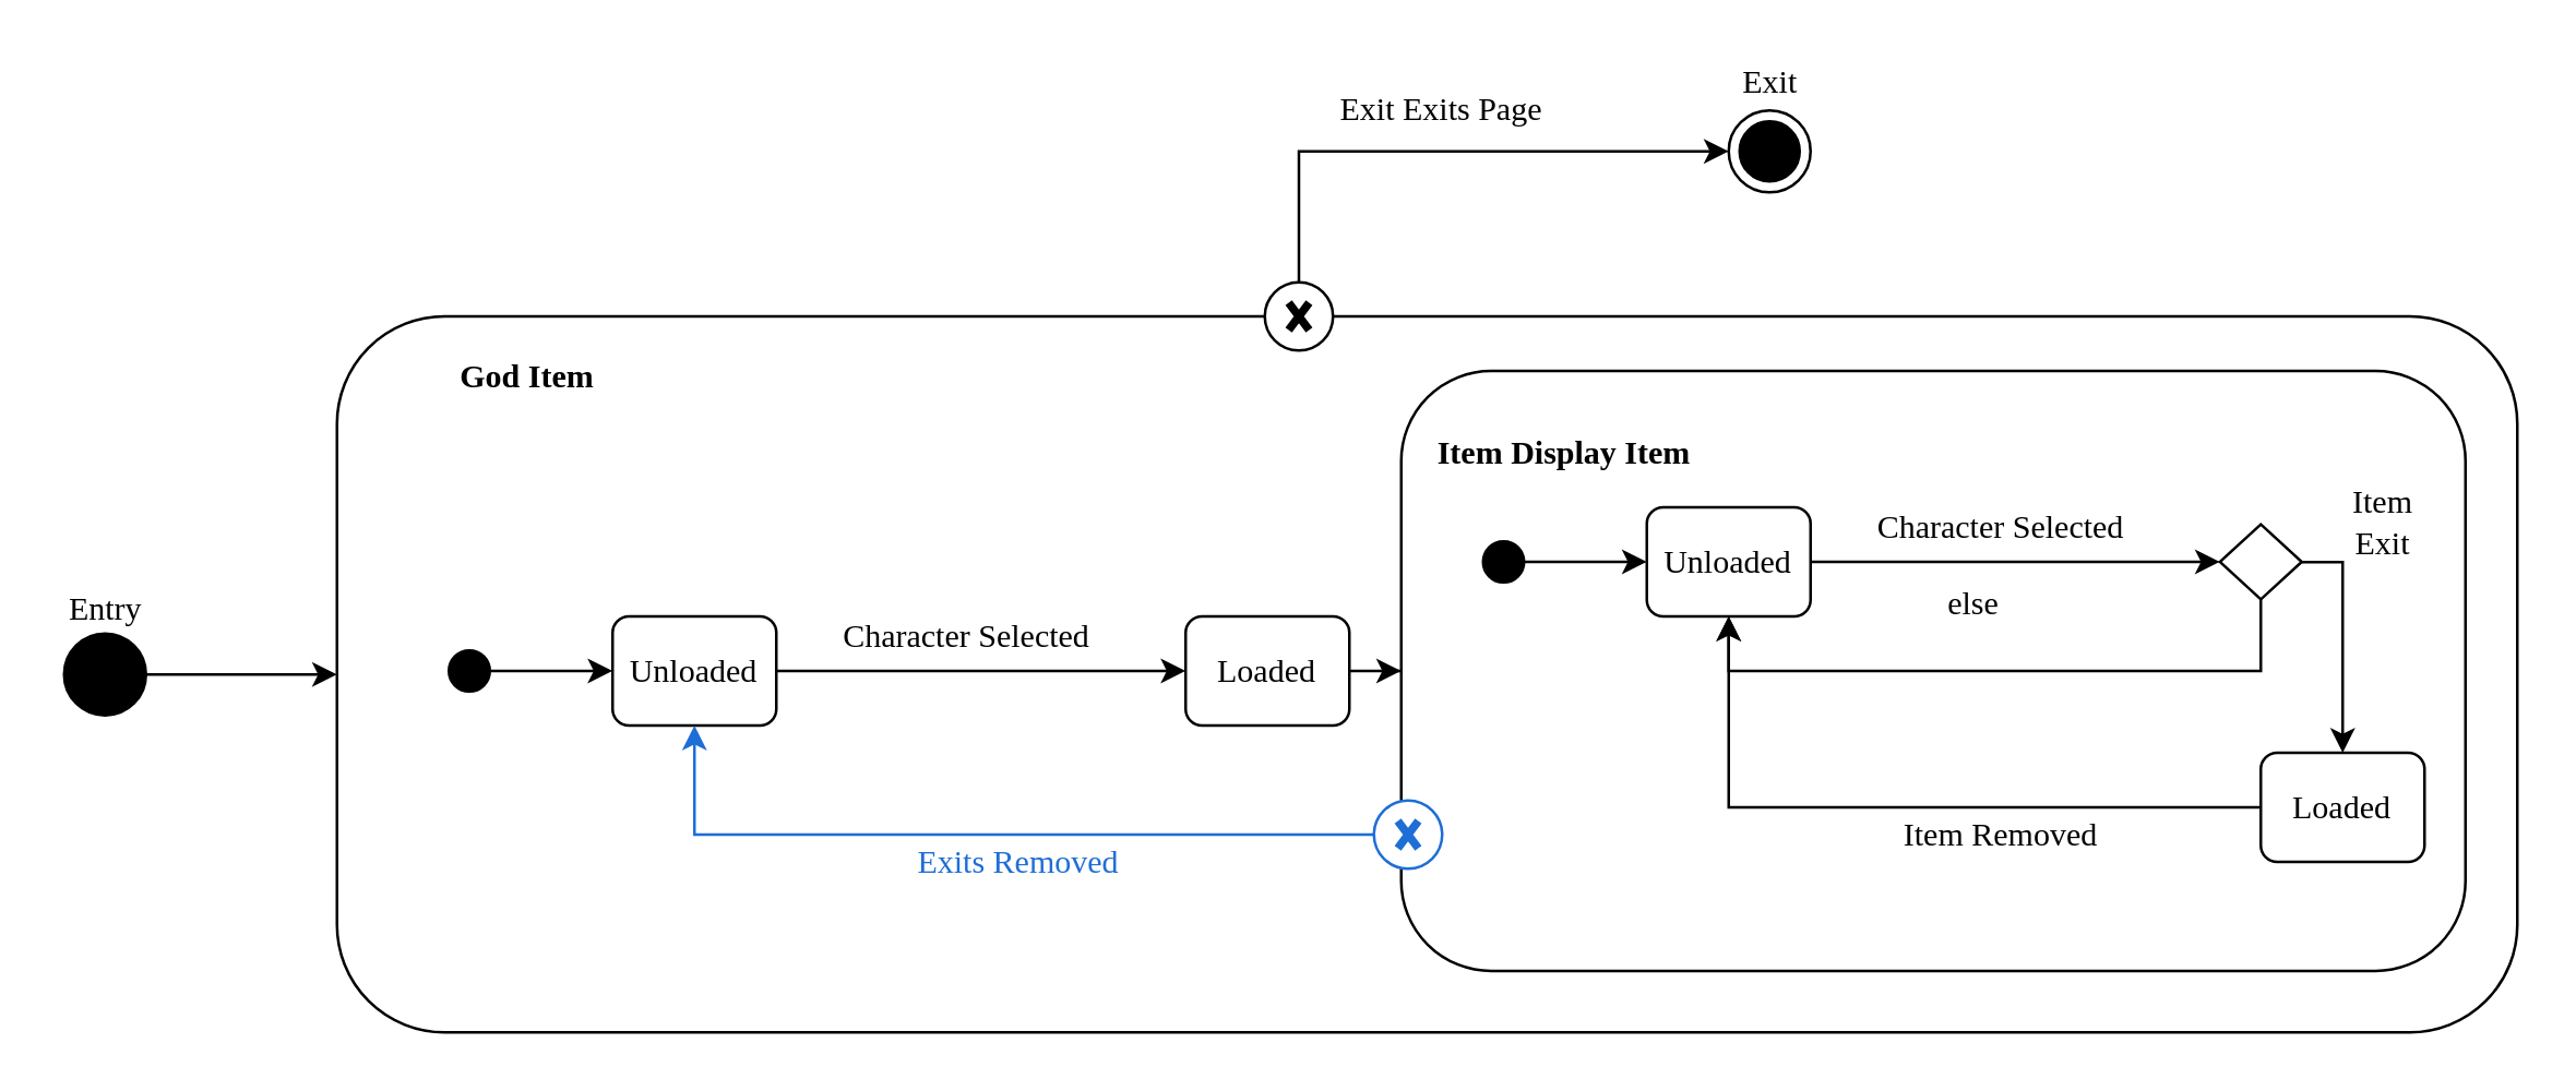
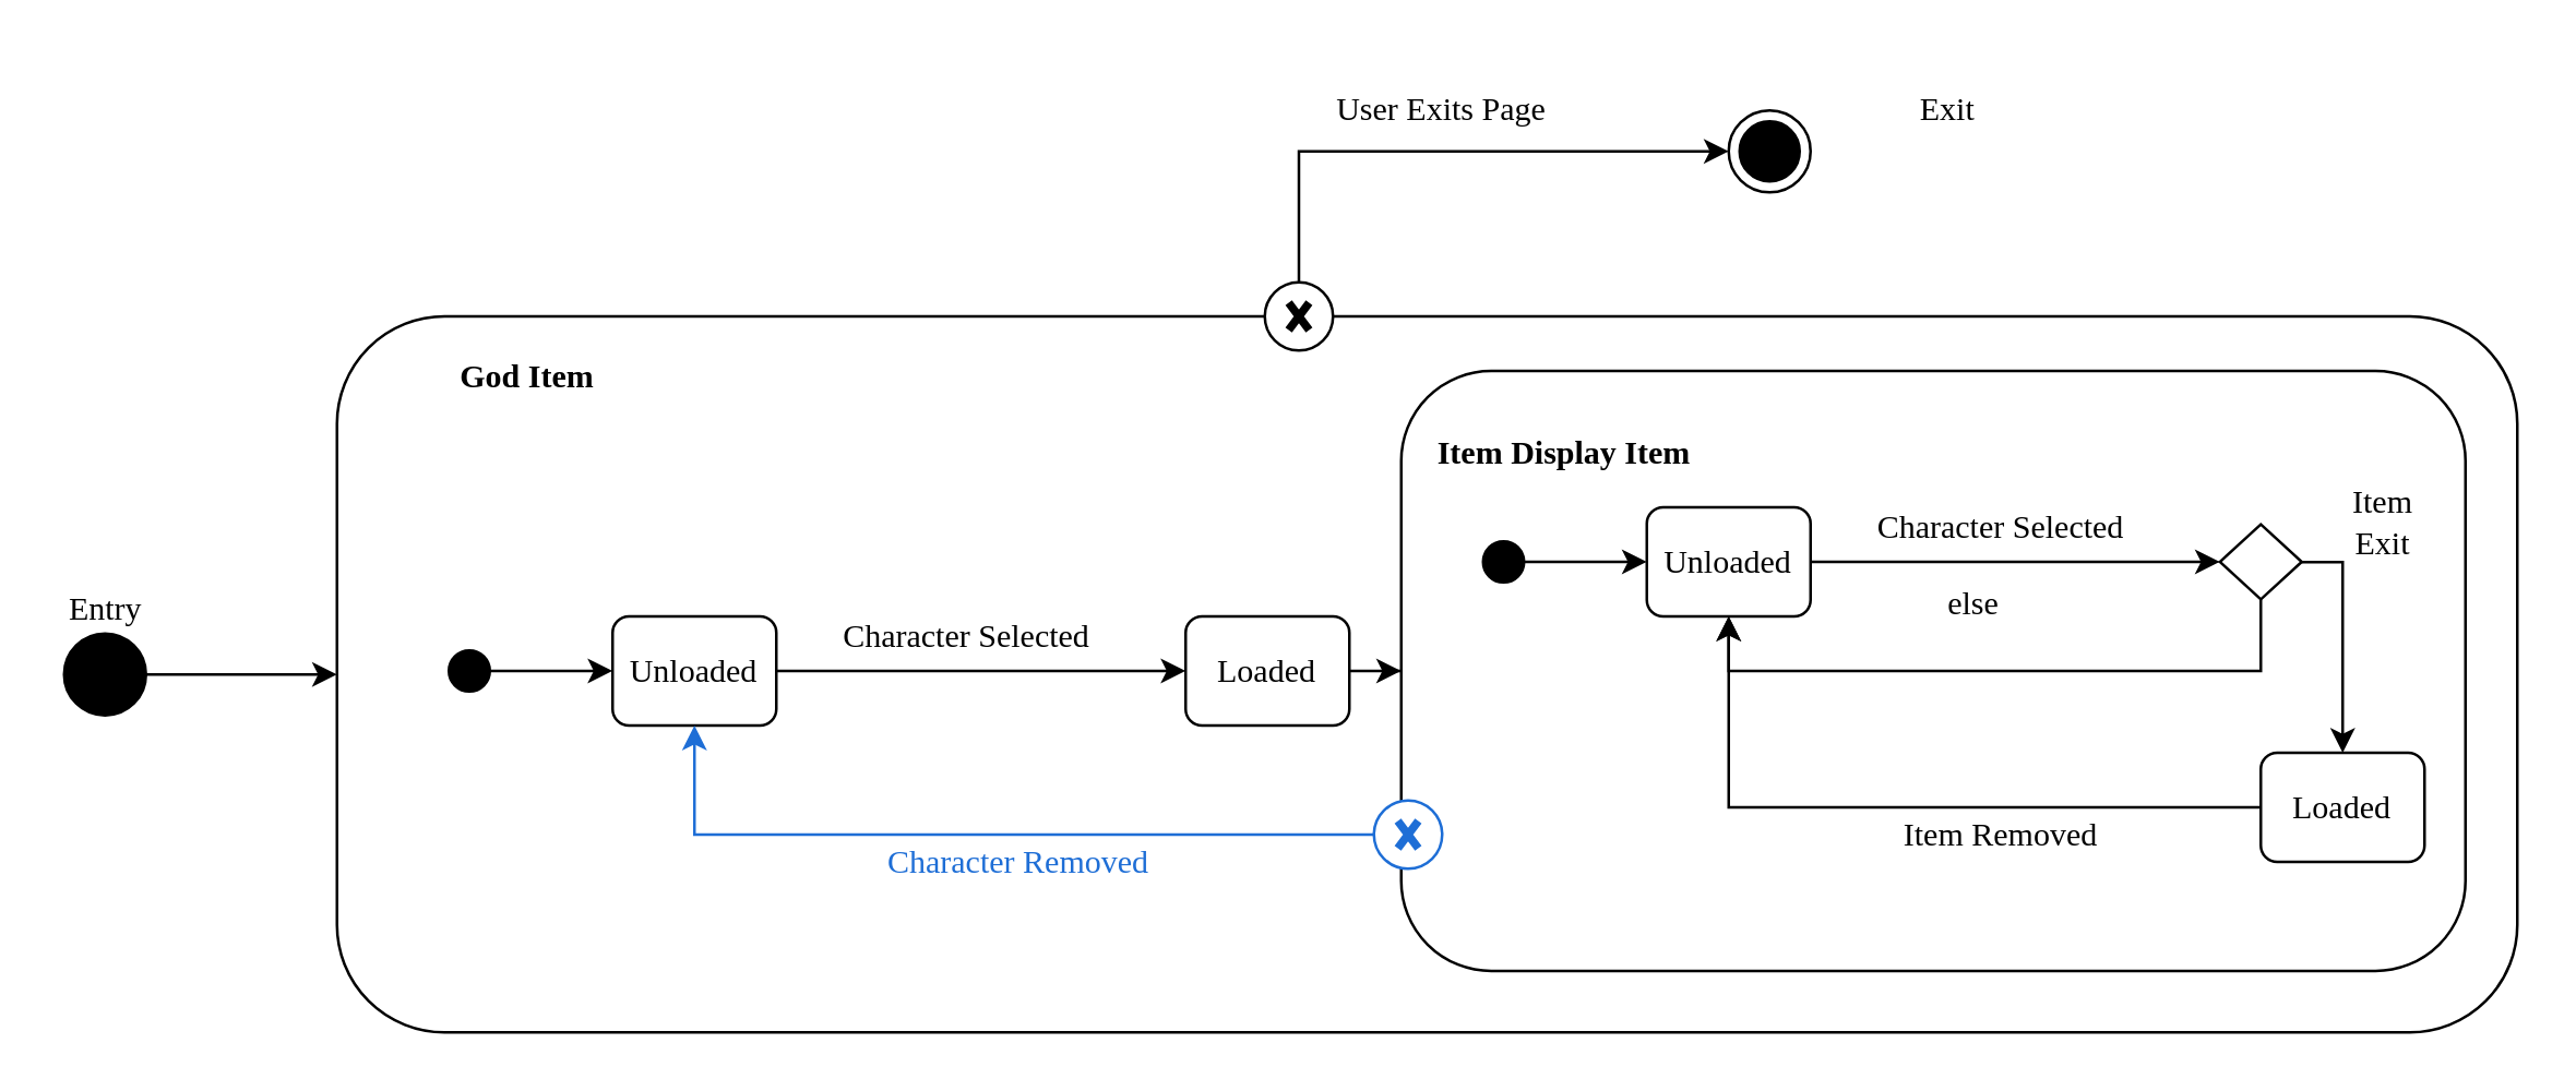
  <mxCell id="0" />
  <mxCell id="1" parent="0" />
  <mxCell id="2" value="" style="rounded=1;whiteSpace=wrap;html=1;" vertex="1" parent="1"><mxGeometry x="123" y="115.5" width="799" height="262.5" as="geometry" /></mxCell>
  <mxCell id="3" style="edgeStyle=orthogonalEdgeStyle;rounded=0;orthogonalLoop=1;jettySize=auto;html=1;" edge="1" parent="1" source="4" target="2"><mxGeometry relative="1" as="geometry" /></mxCell>
  <mxCell id="4" value="" style="ellipse;whiteSpace=wrap;html=1;aspect=fixed;fillColor=#000000;verticalAlign=bottom;" vertex="1" parent="1"><mxGeometry y="231.75" width="30" height="30" as="geometry" x="23" /></mxCell>
  <mxCell id="5" value="" style="ellipse;html=1;shape=endState;fillColor=#000000;strokeColor=#000000;" vertex="1" parent="1"><mxGeometry x="633" y="40" width="30" height="30" as="geometry" /></mxCell>
  <mxCell id="6" value="Entry" style="text;html=1;strokeColor=none;fillColor=none;align=center;verticalAlign=middle;whiteSpace=wrap;rounded=0;fontFamily=Roboto Monospace;fontSource=https%3A%2F%2Ffonts.googleapis.com%2Fcss%3Ffamily%3DRoboto%2BMonospace;" vertex="1" parent="1"><mxGeometry x="20.5" y="213" width="35" height="20" as="geometry" /></mxCell>
- <mxCell id="7" value="Exit" style="text;html=1;strokeColor=none;fillColor=none;align=center;verticalAlign=middle;whiteSpace=wrap;rounded=0;fontFamily=Roboto Monospace;fontSource=https%3A%2F%2Ffonts.googleapis.com%2Fcss%3Ffamily%3DRoboto%2BMonospace;" vertex="1" parent="1"><mxGeometry x="630.5" y="20" width="35" height="20" as="geometry" /></mxCell>
+ <mxCell id="7" value="Exit" style="text;html=1;strokeColor=none;fillColor=none;align=center;verticalAlign=middle;whiteSpace=wrap;rounded=0;fontFamily=Roboto Monospace;fontSource=https%3A%2F%2Ffonts.googleapis.com%2Fcss%3Ffamily%3DRoboto%2BMonospace;" vertex="1" parent="1"><mxGeometry x="695.5" y="30" width="35" height="20" as="geometry" /></mxCell>
  <mxCell id="8" style="edgeStyle=orthogonalEdgeStyle;rounded=0;orthogonalLoop=1;jettySize=auto;html=1;" edge="1" parent="1" source="9" target="11"><mxGeometry relative="1" as="geometry" /></mxCell>
  <mxCell id="9" value="&lt;font face=&quot;Roboto Monospace&quot;&gt;Unloaded&lt;/font&gt;" style="rounded=1;whiteSpace=wrap;html=1;" vertex="1" parent="1"><mxGeometry x="224" y="225.5" width="60" height="40" as="geometry" /></mxCell>
  <mxCell id="10" style="edgeStyle=orthogonalEdgeStyle;rounded=0;orthogonalLoop=1;jettySize=auto;html=1;" edge="1" parent="1" source="11" target="20"><mxGeometry relative="1" as="geometry" /></mxCell>
  <mxCell id="11" value="&lt;font face=&quot;Roboto Monospace&quot;&gt;Loaded&lt;/font&gt;" style="rounded=1;whiteSpace=wrap;html=1;" vertex="1" parent="1"><mxGeometry x="434" y="225.5" width="60" height="40" as="geometry" /></mxCell>
  <mxCell id="12" style="edgeStyle=orthogonalEdgeStyle;rounded=0;orthogonalLoop=1;jettySize=auto;html=1;entryX=0;entryY=0.5;entryDx=0;entryDy=0;" edge="1" parent="1" source="13" target="5"><mxGeometry relative="1" as="geometry"><Array as="points"><mxPoint x="475" y="55" /></Array></mxGeometry></mxCell>
  <mxCell id="13" value="" style="ellipse;whiteSpace=wrap;html=1;aspect=fixed;" vertex="1" parent="1"><mxGeometry x="463" y="103" width="25" height="25" as="geometry" /></mxCell>
  <mxCell id="14" value="" style="shape=umlDestroy;whiteSpace=wrap;html=1;strokeWidth=3;targetShapes=umlLifeline;" vertex="1" parent="1"><mxGeometry x="471.75" y="110.5" width="7.5" height="10" as="geometry" /></mxCell>
- <mxCell id="15" value="&lt;font face=&quot;Roboto Monospace&quot;&gt;Exit Exits Page&lt;br&gt;&lt;/font&gt;" style="text;html=1;strokeColor=none;fillColor=none;align=center;verticalAlign=middle;whiteSpace=wrap;rounded=0;" vertex="1" parent="1"><mxGeometry x="478" y="35" width="100" height="10" as="geometry" /></mxCell>
+ <mxCell id="15" value="&lt;font face=&quot;Roboto Monospace&quot;&gt;User Exits Page&lt;br&gt;&lt;/font&gt;" style="text;html=1;strokeColor=none;fillColor=none;align=center;verticalAlign=middle;whiteSpace=wrap;rounded=0;" vertex="1" parent="1"><mxGeometry x="478" y="35" width="100" height="10" as="geometry" /></mxCell>
  <mxCell id="16" value="God Item" style="text;html=1;strokeColor=none;fillColor=none;align=center;verticalAlign=middle;whiteSpace=wrap;rounded=0;fontFamily=Roboto Monospace;fontSource=https%3A%2F%2Ffonts.googleapis.com%2Fcss%3Ffamily%3DRoboto%2BMonospace;fontStyle=1" vertex="1" parent="1"><mxGeometry x="143" width="100" height="20" as="geometry" y="128" /></mxCell>
  <mxCell id="17" style="edgeStyle=orthogonalEdgeStyle;rounded=0;orthogonalLoop=1;jettySize=auto;html=1;" edge="1" parent="1" source="18" target="9"><mxGeometry relative="1" as="geometry" /></mxCell>
  <mxCell id="18" value="" style="ellipse;whiteSpace=wrap;html=1;aspect=fixed;fillColor=#000000;verticalAlign=bottom;" vertex="1" parent="1"><mxGeometry x="164" y="238" width="15" height="15" as="geometry" /></mxCell>
  <mxCell id="19" value="&lt;font face=&quot;Roboto Monospace&quot;&gt;Character Selected&lt;br&gt;&lt;/font&gt;" style="text;html=1;strokeColor=none;fillColor=none;align=center;verticalAlign=middle;whiteSpace=wrap;rounded=0;" vertex="1" parent="1"><mxGeometry x="304" y="228" width="100" height="10" as="geometry" /></mxCell>
  <mxCell id="20" value="" style="rounded=1;whiteSpace=wrap;html=1;" vertex="1" parent="1"><mxGeometry x="513" y="135.5" width="390" height="220" as="geometry" /></mxCell>
  <mxCell id="21" value="Item Display Item" style="text;html=1;strokeColor=none;fillColor=none;align=center;verticalAlign=middle;whiteSpace=wrap;rounded=0;fontFamily=Roboto Monospace;fontSource=https%3A%2F%2Ffonts.googleapis.com%2Fcss%3Ffamily%3DRoboto%2BMonospace;fontStyle=1" vertex="1" parent="1"><mxGeometry x="523" y="155.5" width="100" height="20" as="geometry" /></mxCell>
  <mxCell id="22" style="edgeStyle=orthogonalEdgeStyle;rounded=0;orthogonalLoop=1;jettySize=auto;html=1;" edge="1" parent="1" source="23"><mxGeometry relative="1" as="geometry"><mxPoint x="813" y="205.5" as="targetPoint" /></mxGeometry></mxCell>
  <mxCell id="23" value="&lt;font face=&quot;Roboto Monospace&quot;&gt;Unloaded&lt;/font&gt;" style="rounded=1;whiteSpace=wrap;html=1;" vertex="1" parent="1"><mxGeometry x="603" y="185.5" width="60" height="40" as="geometry" /></mxCell>
  <mxCell id="24" style="edgeStyle=orthogonalEdgeStyle;rounded=0;orthogonalLoop=1;jettySize=auto;html=1;" edge="1" parent="1" source="25" target="23"><mxGeometry relative="1" as="geometry" /></mxCell>
  <mxCell id="25" value="" style="ellipse;whiteSpace=wrap;html=1;aspect=fixed;fillColor=#000000;verticalAlign=bottom;" vertex="1" parent="1"><mxGeometry x="543" y="198" width="15" height="15" as="geometry" /></mxCell>
  <mxCell id="26" value="&lt;font face=&quot;Roboto Monospace&quot;&gt;Character Selected&lt;br&gt;&lt;/font&gt;" style="text;html=1;strokeColor=none;fillColor=none;align=center;verticalAlign=middle;whiteSpace=wrap;rounded=0;" vertex="1" parent="1"><mxGeometry x="683" y="188" width="100" height="10" as="geometry" /></mxCell>
  <mxCell id="27" style="edgeStyle=orthogonalEdgeStyle;rounded=0;orthogonalLoop=1;jettySize=auto;html=1;entryX=0.5;entryY=1;entryDx=0;entryDy=0;" edge="1" parent="1" source="29" target="23"><mxGeometry relative="1" as="geometry"><Array as="points"><mxPoint x="828" y="245.5" /><mxPoint x="633" y="245.5" /></Array></mxGeometry></mxCell>
  <mxCell id="28" style="edgeStyle=orthogonalEdgeStyle;rounded=0;orthogonalLoop=1;jettySize=auto;html=1;" edge="1" parent="1" source="29" target="31"><mxGeometry relative="1" as="geometry"><Array as="points"><mxPoint x="858" y="205.5" /></Array></mxGeometry></mxCell>
  <mxCell id="29" value="" style="rhombus;whiteSpace=wrap;html=1;" vertex="1" parent="1"><mxGeometry x="813" y="191.75" width="30" height="27.5" as="geometry" /></mxCell>
  <mxCell id="30" style="edgeStyle=orthogonalEdgeStyle;rounded=0;orthogonalLoop=1;jettySize=auto;html=1;" edge="1" parent="1" source="31" target="23"><mxGeometry relative="1" as="geometry" /></mxCell>
  <mxCell id="31" value="&lt;font face=&quot;Roboto Monospace&quot;&gt;Loaded&lt;/font&gt;" style="rounded=1;whiteSpace=wrap;html=1;" vertex="1" parent="1"><mxGeometry x="828" y="275.5" width="60" height="40" as="geometry" /></mxCell>
  <mxCell id="32" value="&lt;font face=&quot;Roboto Monospace&quot;&gt;else&lt;/font&gt;" style="text;html=1;strokeColor=none;fillColor=none;align=center;verticalAlign=middle;whiteSpace=wrap;rounded=0;" vertex="1" parent="1"><mxGeometry x="708" y="213.5" width="30" height="14" as="geometry" /></mxCell>
  <mxCell id="33" value="&lt;div&gt;&lt;font face=&quot;Roboto Monospace&quot;&gt;Item&lt;/font&gt;&lt;/div&gt;&lt;div&gt;&lt;font face=&quot;Roboto Monospace&quot;&gt;Exit&lt;br&gt;&lt;/font&gt;&lt;/div&gt;" style="text;html=1;strokeColor=none;fillColor=none;align=center;verticalAlign=middle;whiteSpace=wrap;rounded=0;" vertex="1" parent="1"><mxGeometry x="858" y="185.5" width="30" height="10" as="geometry" /></mxCell>
  <mxCell id="34" value="Item Removed" style="text;html=1;strokeColor=none;fillColor=none;align=center;verticalAlign=middle;whiteSpace=wrap;rounded=0;fontFamily=Roboto Monospace;fontSource=https%3A%2F%2Ffonts.googleapis.com%2Fcss%3Ffamily%3DRoboto%2BMonospace;" vertex="1" parent="1"><mxGeometry x="688" y="300.5" width="90" height="10" as="geometry" /></mxCell>
  <mxCell id="35" style="edgeStyle=orthogonalEdgeStyle;rounded=0;orthogonalLoop=1;jettySize=auto;html=1;entryX=0.5;entryY=1;entryDx=0;entryDy=0;strokeColor=#1E6ED6;" edge="1" parent="1" source="36" target="9"><mxGeometry relative="1" as="geometry" /></mxCell>
  <mxCell id="36" value="" style="ellipse;whiteSpace=wrap;html=1;aspect=fixed;strokeColor=#1E6ED6;" vertex="1" parent="1"><mxGeometry x="503" y="293" width="25" height="25" as="geometry" /></mxCell>
  <mxCell id="37" value="" style="shape=umlDestroy;whiteSpace=wrap;html=1;strokeWidth=3;targetShapes=umlLifeline;strokeColor=#1E6ED6;" vertex="1" parent="1"><mxGeometry x="511.75" y="300.5" width="7.5" height="10" as="geometry" /></mxCell>
- <mxCell id="38" value="&lt;font face=&quot;Roboto Monospace&quot;&gt;Exits Removed&lt;br&gt;&lt;/font&gt;" style="text;html=1;strokeColor=#FFFFFF;fillColor=none;align=center;verticalAlign=middle;whiteSpace=wrap;rounded=0;fontColor=#1E6ED6;" vertex="1" parent="1"><mxGeometry x="323" y="310.5" width="100" height="10" as="geometry" /></mxCell>
+ <mxCell id="38" value="&lt;font face=&quot;Roboto Monospace&quot;&gt;Character Removed&lt;br&gt;&lt;/font&gt;" style="text;html=1;strokeColor=#FFFFFF;fillColor=none;align=center;verticalAlign=middle;whiteSpace=wrap;rounded=0;fontColor=#1E6ED6;" vertex="1" parent="1"><mxGeometry x="323" y="310.5" width="100" height="10" as="geometry" /></mxCell>
